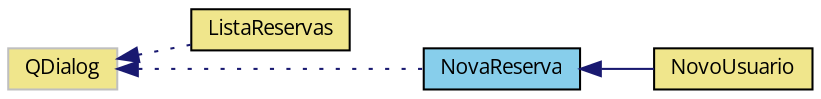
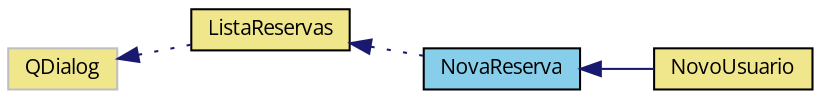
  digraph {
    fontname="Open Sans"
    rankdir=LR
    node [color=black fillcolor=khaki fontname="Open Sans" fontsize=10 shape=record style=filled]
    edge [color=midnightblue dir=back fontname="Open Sans" fontsize=10 labelfontname=Helvetica labelfontsize=10 style=dotted]
    n1 [color=grey75 height=0.2 label=QDialog width=0.4]
    n2 [height=0.2 label=ListaReservas width=0.4]
    n3 [fillcolor=skyblue height=0.2 label=NovaReserva width=0.4]
    n4 [height=0.2 label=NovoUsuario width=0.4]
    n1 -> n2
-   n1 -> n3
+   n2 -> n3
    n3 -> n4 [style=solid]
  }
